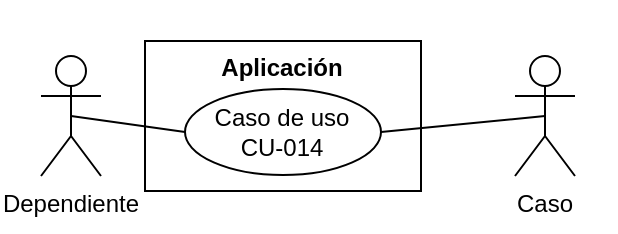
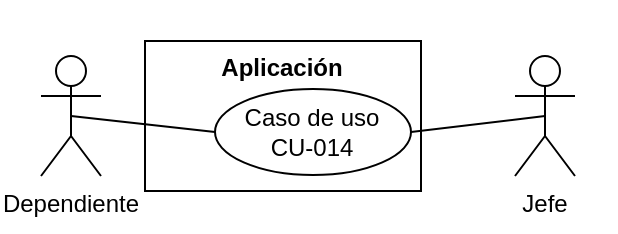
  <mxCell id="0" />
  <mxCell id="1" parent="0" />
  <mxCell id="2" value="Aplicación" style="shape=rect;html=1;verticalAlign=top;fontStyle=1;whiteSpace=wrap;align=center;" vertex="1" parent="1"><mxGeometry x="72" y="20" width="138" height="75" as="geometry" /></mxCell>
- <mxCell id="3" value="&lt;div&gt;Caso de uso&lt;/div&gt;CU-014" style="ellipse;whiteSpace=wrap;html=1;" vertex="1" parent="1"><mxGeometry x="92" y="44" width="98" height="43" as="geometry" /></mxCell>
+ <mxCell id="3" value="&lt;div&gt;Caso de uso&lt;/div&gt;CU-014" style="ellipse;whiteSpace=wrap;html=1;" vertex="1" parent="1"><mxGeometry x="107" y="44" width="98" height="43" as="geometry" /></mxCell>
  <mxCell id="4" style="edgeStyle=none;curved=1;rounded=0;orthogonalLoop=1;jettySize=auto;html=1;exitX=1;exitY=1;exitDx=0;exitDy=0;fontSize=12;startSize=8;endSize=8;" edge="1" parent="1" source="2" target="2"><mxGeometry relative="1" as="geometry" /></mxCell>
  <mxCell id="5" style="edgeStyle=none;curved=1;rounded=0;orthogonalLoop=1;jettySize=auto;html=1;exitX=0.5;exitY=0.5;exitDx=0;exitDy=0;exitPerimeter=0;entryX=0;entryY=0.5;entryDx=0;entryDy=0;fontSize=12;startSize=8;endSize=8;endArrow=none;endFill=0;" edge="1" parent="1" source="6" target="3"><mxGeometry relative="1" as="geometry" /></mxCell>
  <mxCell id="6" value="Dependiente" style="shape=umlActor;html=1;verticalLabelPosition=bottom;verticalAlign=top;align=center;" vertex="1" parent="1"><mxGeometry x="20" y="27.5" width="30" height="60" as="geometry" /></mxCell>
  <mxCell id="7" style="edgeStyle=none;curved=1;rounded=0;orthogonalLoop=1;jettySize=auto;html=1;exitX=0.5;exitY=0.5;exitDx=0;exitDy=0;exitPerimeter=0;entryX=1;entryY=0.5;entryDx=0;entryDy=0;fontSize=12;startSize=8;endSize=8;endArrow=none;endFill=0;" edge="1" parent="1" source="8" target="3"><mxGeometry relative="1" as="geometry" /></mxCell>
- <mxCell id="8" value="Caso" style="shape=umlActor;html=1;verticalLabelPosition=bottom;verticalAlign=top;align=center;" vertex="1" parent="1"><mxGeometry x="257" y="27.5" width="30" height="60" as="geometry" /></mxCell>
+ <mxCell id="8" value="Jefe" style="shape=umlActor;html=1;verticalLabelPosition=bottom;verticalAlign=top;align=center;" vertex="1" parent="1"><mxGeometry x="257" y="27.5" width="30" height="60" as="geometry" /></mxCell>
